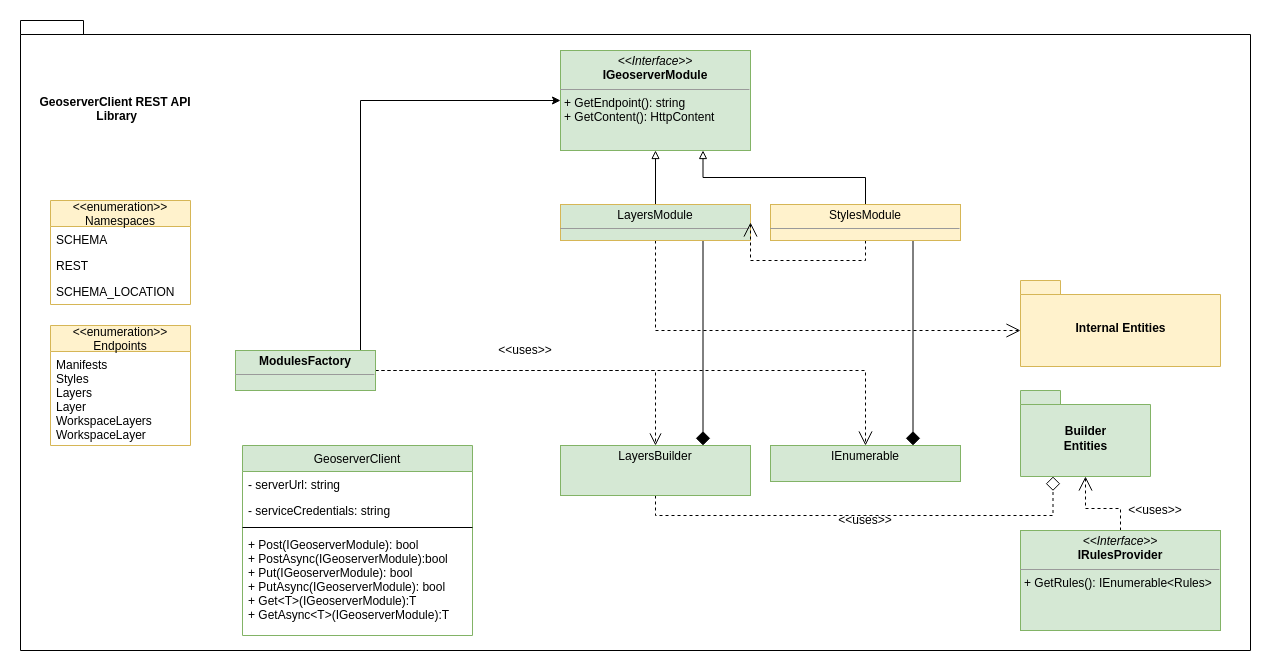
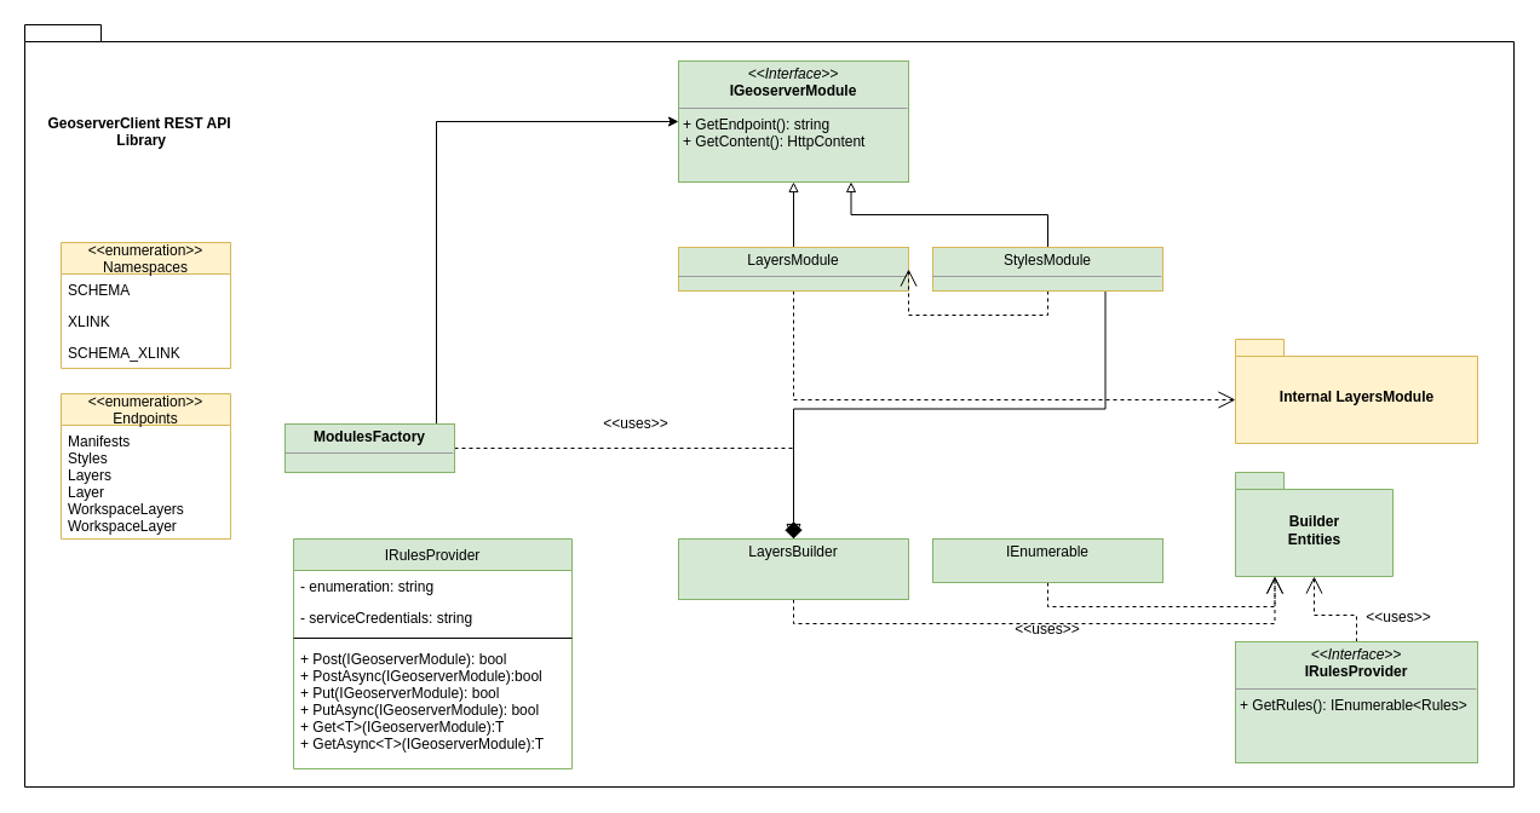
  <mxCell id="0" />
  <mxCell id="1" parent="0" />
  <mxCell id="2" value="" style="shape=folder;fontStyle=1;spacingTop=10;tabWidth=40;tabHeight=14;tabPosition=left;html=1;" vertex="1" parent="1"><mxGeometry x="20" y="20" width="1230" height="630" as="geometry" /></mxCell>
  <mxCell id="3" value="GeoserverClient REST API&#10; Library" style="text;align=center;fontStyle=1;verticalAlign=middle;spacingLeft=3;spacingRight=3;strokeColor=none;rotatable=0;points=[[0,0.5],[1,0.5]];portConstraint=eastwest;" vertex="1" parent="1"><mxGeometry x="75" y="95" width="80" height="26" as="geometry" /></mxCell>
  <mxCell id="4" value="&lt;&lt;enumeration&gt;&gt;&#10;Namespaces" style="swimlane;fontStyle=0;childLayout=stackLayout;horizontal=1;startSize=26;fillColor=#fff2cc;horizontalStack=0;resizeParent=1;resizeParentMax=0;resizeLast=0;collapsible=1;marginBottom=0;strokeColor=#d6b656;" vertex="1" parent="1"><mxGeometry x="50" y="200" width="140" height="104" as="geometry" /></mxCell>
  <mxCell id="5" value="SCHEMA" style="text;strokeColor=none;fillColor=none;align=left;verticalAlign=top;spacingLeft=4;spacingRight=4;overflow=hidden;rotatable=0;points=[[0,0.5],[1,0.5]];portConstraint=eastwest;" vertex="1" parent="4"><mxGeometry y="26" width="140" height="26" as="geometry" /></mxCell>
- <mxCell id="6" value="REST" style="text;strokeColor=none;fillColor=none;align=left;verticalAlign=top;spacingLeft=4;spacingRight=4;overflow=hidden;rotatable=0;points=[[0,0.5],[1,0.5]];portConstraint=eastwest;" vertex="1" parent="4"><mxGeometry y="52" width="140" height="26" as="geometry" /></mxCell>
- <mxCell id="7" value="SCHEMA_LOCATION" style="text;strokeColor=none;fillColor=none;align=left;verticalAlign=top;spacingLeft=4;spacingRight=4;overflow=hidden;rotatable=0;points=[[0,0.5],[1,0.5]];portConstraint=eastwest;" vertex="1" parent="4"><mxGeometry y="78" width="140" height="26" as="geometry" /></mxCell>
+ <mxCell id="6" value="XLINK" style="text;strokeColor=none;fillColor=none;align=left;verticalAlign=top;spacingLeft=4;spacingRight=4;overflow=hidden;rotatable=0;points=[[0,0.5],[1,0.5]];portConstraint=eastwest;" vertex="1" parent="4"><mxGeometry y="52" width="140" height="26" as="geometry" /></mxCell>
+ <mxCell id="7" value="SCHEMA_XLINK" style="text;strokeColor=none;fillColor=none;align=left;verticalAlign=top;spacingLeft=4;spacingRight=4;overflow=hidden;rotatable=0;points=[[0,0.5],[1,0.5]];portConstraint=eastwest;" vertex="1" parent="4"><mxGeometry y="78" width="140" height="26" as="geometry" /></mxCell>
  <mxCell id="8" value="&lt;&lt;enumeration&gt;&gt;&#10;Endpoints" style="swimlane;fontStyle=0;childLayout=stackLayout;horizontal=1;startSize=26;fillColor=#fff2cc;horizontalStack=0;resizeParent=1;resizeParentMax=0;resizeLast=0;collapsible=1;marginBottom=0;strokeColor=#d6b656;" vertex="1" parent="1"><mxGeometry x="50" y="325" width="140" height="120" as="geometry" /></mxCell>
  <mxCell id="9" value="Manifests&#10;Styles&#10;Layers&#10;Layer&#10;WorkspaceLayers&#10;WorkspaceLayer" style="text;strokeColor=none;fillColor=none;align=left;verticalAlign=top;spacingLeft=4;spacingRight=4;overflow=hidden;rotatable=0;points=[[0,0.5],[1,0.5]];portConstraint=eastwest;" vertex="1" parent="8"><mxGeometry y="26" width="140" height="94" as="geometry" /></mxCell>
  <mxCell id="10" value="&lt;p style=&quot;margin: 0px ; margin-top: 4px ; text-align: center&quot;&gt;&lt;i&gt;&amp;lt;&amp;lt;Interface&amp;gt;&amp;gt;&lt;/i&gt;&lt;br&gt;&lt;b&gt;IGeoserverModule&lt;/b&gt;&lt;/p&gt;&lt;hr size=&quot;1&quot;&gt;&lt;p style=&quot;margin: 0px ; margin-left: 4px&quot;&gt;+ GetEndpoint(): string&lt;br&gt;+ GetContent(): HttpContent&lt;/p&gt;" style="verticalAlign=top;align=left;overflow=fill;fontSize=12;fontFamily=Helvetica;html=1;fillColor=#d5e8d4;strokeColor=#82b366;" vertex="1" parent="1"><mxGeometry x="560" y="50" width="190" height="100" as="geometry" /></mxCell>
  <mxCell id="11" style="edgeStyle=orthogonalEdgeStyle;rounded=0;orthogonalLoop=1;jettySize=auto;html=1;entryX=0.5;entryY=1;entryDx=0;entryDy=0;entryPerimeter=0;dashed=1;startSize=10;endArrow=open;endFill=0;endSize=12;strokeWidth=1;" edge="1" parent="1" source="12" target="35"><mxGeometry relative="1" as="geometry" /></mxCell>
  <mxCell id="12" value="&lt;p style=&quot;margin: 0px ; margin-top: 4px ; text-align: center&quot;&gt;&lt;i&gt;&amp;lt;&amp;lt;Interface&amp;gt;&amp;gt;&lt;/i&gt;&lt;br&gt;&lt;b&gt;IRulesProvider&lt;/b&gt;&lt;/p&gt;&lt;hr size=&quot;1&quot;&gt;&lt;p style=&quot;margin: 0px ; margin-left: 4px&quot;&gt;+ GetRules(): IEnumerable&amp;lt;Rules&amp;gt;&lt;br&gt;&lt;/p&gt;" style="verticalAlign=top;align=left;overflow=fill;fontSize=12;fontFamily=Helvetica;html=1;fillColor=#d5e8d4;strokeColor=#82b366;" vertex="1" parent="1"><mxGeometry x="1020" y="530" width="200" height="100" as="geometry" /></mxCell>
  <mxCell id="13" style="edgeStyle=orthogonalEdgeStyle;rounded=0;orthogonalLoop=1;jettySize=auto;html=1;entryX=0;entryY=0.5;entryDx=0;entryDy=0;" edge="1" parent="1" source="16" target="10"><mxGeometry relative="1" as="geometry"><Array as="points"><mxPoint x="360" y="100" /></Array></mxGeometry></mxCell>
- <mxCell id="14" style="edgeStyle=orthogonalEdgeStyle;rounded=0;orthogonalLoop=1;jettySize=auto;html=1;exitX=1;exitY=0.5;exitDx=0;exitDy=0;entryX=0.5;entryY=0;entryDx=0;entryDy=0;endArrow=open;endFill=0;dashed=1;startSize=10;endSize=10;" edge="1" parent="1" source="16" target="26"><mxGeometry relative="1" as="geometry" /></mxCell>
- <mxCell id="15" style="edgeStyle=orthogonalEdgeStyle;rounded=0;orthogonalLoop=1;jettySize=auto;html=1;exitX=1;exitY=0.5;exitDx=0;exitDy=0;entryX=0.5;entryY=0;entryDx=0;entryDy=0;endArrow=open;endFill=0;dashed=1;endSize=12;" edge="1" parent="1" source="16" target="28"><mxGeometry relative="1" as="geometry" /></mxCell>
+ <mxCell id="14" style="edgeStyle=orthogonalEdgeStyle;rounded=0;orthogonalLoop=1;jettySize=auto;html=1;exitX=1;exitY=0.5;exitDx=0;exitDy=0;entryX=0.5;entryY=0;entryDx=0;entryDy=0;endArrow=block;endFill=0;dashed=1;startSize=10;endSize=10;" edge="1" parent="1" source="16" target="26"><mxGeometry relative="1" as="geometry" /></mxCell>
  <mxCell id="16" value="&lt;p style=&quot;margin: 0px ; margin-top: 4px ; text-align: center&quot;&gt;&lt;b&gt;ModulesFactory&lt;/b&gt;&lt;/p&gt;&lt;hr size=&quot;1&quot;&gt;&lt;p style=&quot;margin: 0px ; margin-left: 4px&quot;&gt;&lt;br&gt;&lt;/p&gt;" style="verticalAlign=top;align=left;overflow=fill;fontSize=12;fontFamily=Helvetica;html=1;fillColor=#d5e8d4;strokeColor=#82b366;" vertex="1" parent="1"><mxGeometry x="235" y="350" width="140" height="40" as="geometry" /></mxCell>
  <mxCell id="17" style="edgeStyle=orthogonalEdgeStyle;rounded=0;orthogonalLoop=1;jettySize=auto;html=1;exitX=0.5;exitY=0;exitDx=0;exitDy=0;entryX=0.5;entryY=1;entryDx=0;entryDy=0;endArrow=block;endFill=0;" edge="1" parent="1" source="20" target="10"><mxGeometry relative="1" as="geometry" /></mxCell>
- <mxCell id="18" style="edgeStyle=orthogonalEdgeStyle;rounded=0;orthogonalLoop=1;jettySize=auto;html=1;exitX=0.75;exitY=1;exitDx=0;exitDy=0;entryX=0.75;entryY=0;entryDx=0;entryDy=0;endArrow=diamond;endFill=1;strokeWidth=1;endSize=12;startSize=10;" edge="1" parent="1" source="20" target="26"><mxGeometry relative="1" as="geometry" /></mxCell>
  <mxCell id="19" style="edgeStyle=orthogonalEdgeStyle;rounded=0;orthogonalLoop=1;jettySize=auto;html=1;exitX=0.5;exitY=1;exitDx=0;exitDy=0;dashed=1;startSize=10;endArrow=open;endFill=0;endSize=12;strokeWidth=1;" edge="1" parent="1" source="20"><mxGeometry relative="1" as="geometry"><mxPoint x="1020" y="330" as="targetPoint" /><Array as="points"><mxPoint x="655" y="330" /></Array></mxGeometry></mxCell>
  <mxCell id="20" value="&lt;p style=&quot;margin: 0px ; margin-top: 4px ; text-align: center&quot;&gt;LayersModule&lt;/p&gt;&lt;hr size=&quot;1&quot;&gt;&lt;p style=&quot;margin: 0px ; margin-left: 4px&quot;&gt;&lt;br&gt;&lt;/p&gt;" style="verticalAlign=top;align=left;overflow=fill;fontSize=12;fontFamily=Helvetica;html=1;fillColor=#d5e8d4;strokeColor=#d6b656;" vertex="1" parent="1"><mxGeometry x="560" y="204" width="190" height="36" as="geometry" /></mxCell>
  <mxCell id="21" style="edgeStyle=orthogonalEdgeStyle;rounded=0;orthogonalLoop=1;jettySize=auto;html=1;exitX=0.5;exitY=0;exitDx=0;exitDy=0;endArrow=block;endFill=0;entryX=0.75;entryY=1;entryDx=0;entryDy=0;" edge="1" parent="1" source="24" target="10"><mxGeometry relative="1" as="geometry"><mxPoint x="650" y="150" as="targetPoint" /></mxGeometry></mxCell>
- <mxCell id="22" style="edgeStyle=orthogonalEdgeStyle;rounded=0;orthogonalLoop=1;jettySize=auto;html=1;exitX=0.75;exitY=1;exitDx=0;exitDy=0;entryX=0.75;entryY=0;entryDx=0;entryDy=0;startSize=10;endArrow=diamond;endFill=1;endSize=12;strokeWidth=1;" edge="1" parent="1" source="24" target="28"><mxGeometry relative="1" as="geometry" /></mxCell>
+ <mxCell id="22" style="edgeStyle=orthogonalEdgeStyle;rounded=0;orthogonalLoop=1;jettySize=auto;html=1;exitX=0.75;exitY=1;exitDx=0;exitDy=0;startSize=10;endArrow=diamond;endFill=1;endSize=12;strokeWidth=1;" edge="1" parent="1" source="24" target="26"><mxGeometry relative="1" as="geometry" /></mxCell>
  <mxCell id="23" style="edgeStyle=orthogonalEdgeStyle;rounded=0;orthogonalLoop=1;jettySize=auto;html=1;exitX=0.5;exitY=1;exitDx=0;exitDy=0;dashed=1;startSize=10;endArrow=open;endFill=0;endSize=12;strokeWidth=1;" edge="1" parent="1" source="24" target="20"><mxGeometry relative="1" as="geometry" /></mxCell>
- <mxCell id="24" value="&lt;p style=&quot;margin: 0px ; margin-top: 4px ; text-align: center&quot;&gt;StylesModule&lt;/p&gt;&lt;hr size=&quot;1&quot;&gt;&lt;p style=&quot;margin: 0px ; margin-left: 4px&quot;&gt;&lt;br&gt;&lt;/p&gt;" style="verticalAlign=top;align=left;overflow=fill;fontSize=12;fontFamily=Helvetica;html=1;fillColor=#fff2cc;strokeColor=#d6b656;" vertex="1" parent="1"><mxGeometry x="770" y="204" width="190" height="36" as="geometry" /></mxCell>
- <mxCell id="25" style="edgeStyle=orthogonalEdgeStyle;rounded=0;orthogonalLoop=1;jettySize=auto;html=1;exitX=0.5;exitY=1;exitDx=0;exitDy=0;entryX=0.25;entryY=1;entryDx=0;entryDy=0;entryPerimeter=0;startSize=10;endArrow=diamond;endFill=0;endSize=12;strokeWidth=1;dashed=1;" edge="1" parent="1" source="26" target="35"><mxGeometry relative="1" as="geometry" /></mxCell>
+ <mxCell id="24" value="&lt;p style=&quot;margin: 0px ; margin-top: 4px ; text-align: center&quot;&gt;StylesModule&lt;/p&gt;&lt;hr size=&quot;1&quot;&gt;&lt;p style=&quot;margin: 0px ; margin-left: 4px&quot;&gt;&lt;br&gt;&lt;/p&gt;" style="verticalAlign=top;align=left;overflow=fill;fontSize=12;fontFamily=Helvetica;html=1;fillColor=#d5e8d4;strokeColor=#d6b656;" vertex="1" parent="1"><mxGeometry x="770" y="204" width="190" height="36" as="geometry" /></mxCell>
+ <mxCell id="25" style="edgeStyle=orthogonalEdgeStyle;rounded=0;orthogonalLoop=1;jettySize=auto;html=1;exitX=0.5;exitY=1;exitDx=0;exitDy=0;entryX=0.25;entryY=1;entryDx=0;entryDy=0;entryPerimeter=0;startSize=10;endArrow=open;endFill=0;endSize=12;strokeWidth=1;dashed=1;" edge="1" parent="1" source="26" target="35"><mxGeometry relative="1" as="geometry" /></mxCell>
  <mxCell id="26" value="&lt;p style=&quot;margin: 0px ; margin-top: 4px ; text-align: center&quot;&gt;LayersBuilder&lt;/p&gt;" style="verticalAlign=top;align=left;overflow=fill;fontSize=12;fontFamily=Helvetica;html=1;fillColor=#d5e8d4;strokeColor=#82b366;" vertex="1" parent="1"><mxGeometry x="560" y="445" width="190" height="50" as="geometry" /></mxCell>
+ <mxCell id="27" style="edgeStyle=orthogonalEdgeStyle;rounded=0;orthogonalLoop=1;jettySize=auto;html=1;exitX=0.5;exitY=1;exitDx=0;exitDy=0;entryX=0.25;entryY=1;entryDx=0;entryDy=0;entryPerimeter=0;startSize=10;endArrow=open;endFill=0;endSize=12;strokeWidth=1;dashed=1;" edge="1" parent="1" source="28" target="35"><mxGeometry relative="1" as="geometry" /></mxCell>
  <mxCell id="28" value="&lt;p style=&quot;margin: 0px ; margin-top: 4px ; text-align: center&quot;&gt;IEnumerable&lt;/p&gt;" style="verticalAlign=top;align=left;overflow=fill;fontSize=12;fontFamily=Helvetica;html=1;fillColor=#d5e8d4;strokeColor=#82b366;" vertex="1" parent="1"><mxGeometry x="770" y="445" width="190" height="36" as="geometry" /></mxCell>
  <mxCell id="29" value="&amp;lt;&amp;lt;uses&amp;gt;&amp;gt;" style="text;html=1;strokeColor=none;fillColor=none;align=center;verticalAlign=middle;whiteSpace=wrap;rounded=0;" vertex="1" parent="1"><mxGeometry x="490" y="340" width="70" height="20" as="geometry" /></mxCell>
- <mxCell id="30" value="GeoserverClient" style="swimlane;fontStyle=0;childLayout=stackLayout;horizontal=1;startSize=26;fillColor=#d5e8d4;horizontalStack=0;resizeParent=1;resizeParentMax=0;resizeLast=0;collapsible=1;marginBottom=0;strokeColor=#82b366;" vertex="1" parent="1"><mxGeometry x="242" y="445" width="230" height="190" as="geometry" /></mxCell>
- <mxCell id="31" value="- serverUrl: string" style="text;strokeColor=none;fillColor=none;align=left;verticalAlign=top;spacingLeft=4;spacingRight=4;overflow=hidden;rotatable=0;points=[[0,0.5],[1,0.5]];portConstraint=eastwest;" vertex="1" parent="30"><mxGeometry y="26" width="230" height="26" as="geometry" /></mxCell>
+ <mxCell id="30" value="IRulesProvider" style="swimlane;fontStyle=0;childLayout=stackLayout;horizontal=1;startSize=26;fillColor=#d5e8d4;horizontalStack=0;resizeParent=1;resizeParentMax=0;resizeLast=0;collapsible=1;marginBottom=0;strokeColor=#82b366;" vertex="1" parent="1"><mxGeometry x="242" y="445" width="230" height="190" as="geometry" /></mxCell>
+ <mxCell id="31" value="- enumeration: string" style="text;strokeColor=none;fillColor=none;align=left;verticalAlign=top;spacingLeft=4;spacingRight=4;overflow=hidden;rotatable=0;points=[[0,0.5],[1,0.5]];portConstraint=eastwest;" vertex="1" parent="30"><mxGeometry y="26" width="230" height="26" as="geometry" /></mxCell>
  <mxCell id="32" value="- serviceCredentials: string" style="text;strokeColor=none;fillColor=none;align=left;verticalAlign=top;spacingLeft=4;spacingRight=4;overflow=hidden;rotatable=0;points=[[0,0.5],[1,0.5]];portConstraint=eastwest;" vertex="1" parent="30"><mxGeometry y="52" width="230" height="26" as="geometry" /></mxCell>
  <mxCell id="33" value="" style="line;strokeWidth=1;fillColor=none;align=left;verticalAlign=middle;spacingTop=-1;spacingLeft=3;spacingRight=3;rotatable=0;labelPosition=right;points=[];portConstraint=eastwest;" vertex="1" parent="30"><mxGeometry y="78" width="230" height="8" as="geometry" /></mxCell>
  <mxCell id="34" value="+ Post(IGeoserverModule): bool&#10;+ PostAsync(IGeoserverModule):bool&#10;+ Put(IGeoserverModule): bool&#10;+ PutAsync(IGeoserverModule): bool&#10;+ Get&lt;T&gt;(IGeoserverModule):T&#10;+ GetAsync&lt;T&gt;(IGeoserverModule):T" style="text;strokeColor=none;fillColor=none;align=left;verticalAlign=top;spacingLeft=4;spacingRight=4;overflow=hidden;rotatable=0;points=[[0,0.5],[1,0.5]];portConstraint=eastwest;" vertex="1" parent="30"><mxGeometry y="86" width="230" height="104" as="geometry" /></mxCell>
  <mxCell id="35" value="Builder&lt;br&gt;Entities" style="shape=folder;fontStyle=1;spacingTop=10;tabWidth=40;tabHeight=14;tabPosition=left;html=1;fillColor=#d5e8d4;strokeColor=#82b366;" vertex="1" parent="1"><mxGeometry x="1020" y="390" width="130" height="86" as="geometry" /></mxCell>
- <mxCell id="36" value="Internal Entities" style="shape=folder;fontStyle=1;spacingTop=10;tabWidth=40;tabHeight=14;tabPosition=left;html=1;fillColor=#fff2cc;strokeColor=#d6b656;" vertex="1" parent="1"><mxGeometry x="1020" y="280" width="200" height="86" as="geometry" /></mxCell>
+ <mxCell id="36" value="Internal LayersModule" style="shape=folder;fontStyle=1;spacingTop=10;tabWidth=40;tabHeight=14;tabPosition=left;html=1;fillColor=#fff2cc;strokeColor=#d6b656;" vertex="1" parent="1"><mxGeometry x="1020" y="280" width="200" height="86" as="geometry" /></mxCell>
  <mxCell id="37" value="&amp;lt;&amp;lt;uses&amp;gt;&amp;gt;" style="text;html=1;strokeColor=none;fillColor=none;align=center;verticalAlign=middle;whiteSpace=wrap;rounded=0;" vertex="1" parent="1"><mxGeometry x="830" y="510" width="70" height="20" as="geometry" /></mxCell>
  <mxCell id="38" value="&amp;lt;&amp;lt;uses&amp;gt;&amp;gt;" style="text;html=1;strokeColor=none;fillColor=none;align=center;verticalAlign=middle;whiteSpace=wrap;rounded=0;" vertex="1" parent="1"><mxGeometry x="1120" y="500" width="70" height="20" as="geometry" /></mxCell>
